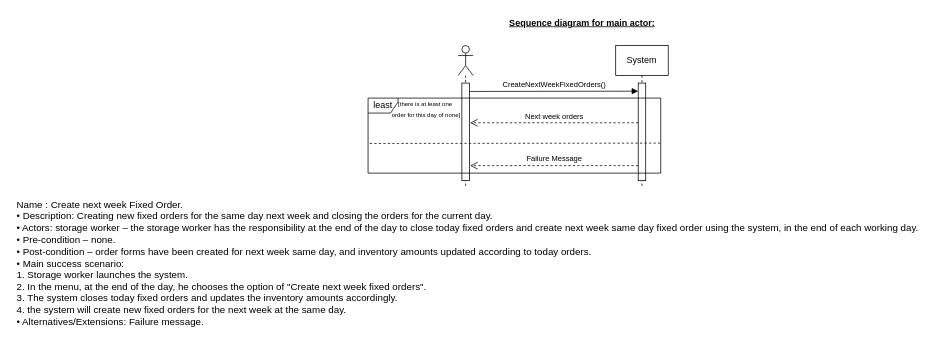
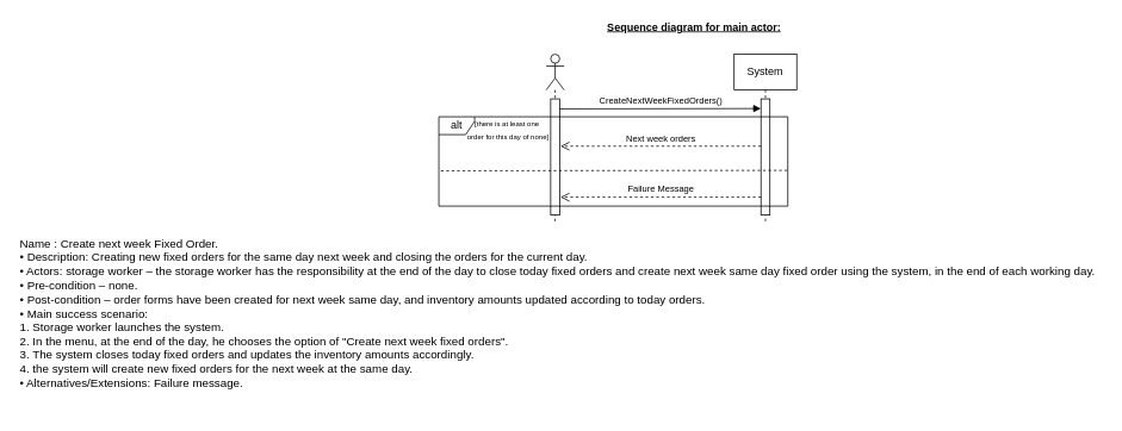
  <mxCell id="0" />
  <mxCell id="1" parent="0" />
  <mxCell id="2" value="&lt;div&gt;Name : Create next week Fixed Order.&lt;/div&gt;&lt;div&gt;• Description: Creating new fixed orders for the same day next week and closing the orders for the current day.&lt;/div&gt;&lt;div&gt;• Actors: storage worker – the storage worker has the responsibility at the end of the day to close today fixed orders and create next week same day fixed order using the system, in the end of each working day.&amp;nbsp;&lt;/div&gt;&lt;div&gt;• Pre-condition – none.&lt;/div&gt;&lt;div&gt;• Post-condition – order forms have been created for next week same day, and inventory amounts updated according to today orders.&lt;/div&gt;&lt;div&gt;• Main success scenario:&lt;/div&gt;&lt;div&gt;1. Storage worker launches the system.&lt;/div&gt;&lt;div&gt;2. In the menu, at the end of the day, he chooses the option of &quot;Create next week fixed orders&quot;.&lt;/div&gt;&lt;div&gt;3. The system closes today fixed orders and updates the inventory amounts accordingly.&lt;/div&gt;&lt;div&gt;4. the system will create new fixed orders for the next week at the same day.&lt;/div&gt;&lt;div&gt;&lt;span style=&quot;background-color: initial;&quot;&gt;• Alternatives/Extensions: Failure message.&lt;/span&gt;&lt;br&gt;&lt;/div&gt;" style="text;html=1;strokeColor=none;fillColor=none;align=left;verticalAlign=middle;whiteSpace=wrap;rounded=0;fontSize=13;" parent="1" vertex="1"><mxGeometry x="20" y="240" width="1212" height="220" as="geometry" /></mxCell>
  <mxCell id="3" value="&lt;u&gt;&lt;b&gt;Sequence diagram for main actor:&lt;/b&gt;&lt;/u&gt;" style="text;html=1;align=center;verticalAlign=middle;resizable=0;points=[];autosize=1;strokeColor=none;fillColor=none;fontSize=12;" parent="1" vertex="1"><mxGeometry x="670" y="20" width="210" height="20" as="geometry" /></mxCell>
  <mxCell id="4" value="" style="shape=umlLifeline;participant=umlActor;perimeter=lifelinePerimeter;whiteSpace=wrap;html=1;container=1;collapsible=0;recursiveResize=0;verticalAlign=top;spacingTop=36;outlineConnect=0;fontSize=12;" parent="1" vertex="1"><mxGeometry x="610" y="60" width="20" height="190" as="geometry" /></mxCell>
  <mxCell id="5" value="" style="html=1;points=[];perimeter=orthogonalPerimeter;fontSize=12;" parent="4" vertex="1"><mxGeometry x="5" y="50" width="10" height="130" as="geometry" /></mxCell>
  <mxCell id="6" value="System" style="shape=umlLifeline;perimeter=lifelinePerimeter;whiteSpace=wrap;html=1;container=1;collapsible=0;recursiveResize=0;outlineConnect=0;fontSize=12;" parent="1" vertex="1"><mxGeometry x="820" y="60" width="70" height="190" as="geometry" /></mxCell>
  <mxCell id="7" value="" style="html=1;points=[];perimeter=orthogonalPerimeter;fontSize=12;" parent="6" vertex="1"><mxGeometry x="30" y="50" width="10" height="130" as="geometry" /></mxCell>
- <mxCell id="8" value="least" style="shape=umlFrame;whiteSpace=wrap;html=1;width=40;height=20;" parent="6" vertex="1"><mxGeometry x="-330" y="70" width="390" height="100" as="geometry" /></mxCell>
+ <mxCell id="8" value="alt" style="shape=umlFrame;whiteSpace=wrap;html=1;width=40;height=20;" parent="6" vertex="1"><mxGeometry x="-330" y="70" width="390" height="100" as="geometry" /></mxCell>
  <mxCell id="9" value="" style="endArrow=none;dashed=1;html=1;rounded=0;exitX=0.006;exitY=0.605;exitDx=0;exitDy=0;exitPerimeter=0;" parent="6" source="8" edge="1"><mxGeometry width="50" height="50" relative="1" as="geometry"><mxPoint x="-100" y="300" as="sourcePoint" /><mxPoint x="60" y="130" as="targetPoint" /></mxGeometry></mxCell>
  <mxCell id="10" value="&lt;span style=&quot;font-size: 10px;&quot;&gt;Failure Message&lt;/span&gt;" style="html=1;verticalAlign=bottom;endArrow=open;dashed=1;endSize=8;rounded=0;fontSize=12;entryX=1.093;entryY=0.407;entryDx=0;entryDy=0;entryPerimeter=0;" parent="6" edge="1"><mxGeometry relative="1" as="geometry"><mxPoint x="30" y="160.0" as="sourcePoint" /><mxPoint x="-194.07" y="160.0" as="targetPoint" /></mxGeometry></mxCell>
  <mxCell id="11" value="&lt;font style=&quot;font-size: 10px;&quot;&gt;CreateNextWeekFixedOrders()&lt;/font&gt;" style="html=1;verticalAlign=bottom;endArrow=block;rounded=0;fontSize=12;exitX=0.992;exitY=0.086;exitDx=0;exitDy=0;exitPerimeter=0;entryX=-0.008;entryY=0.083;entryDx=0;entryDy=0;entryPerimeter=0;" parent="1" source="5" target="7" edge="1"><mxGeometry width="80" relative="1" as="geometry"><mxPoint x="810" y="140" as="sourcePoint" /><mxPoint x="850" y="123" as="targetPoint" /></mxGeometry></mxCell>
  <mxCell id="12" value="&lt;span style=&quot;font-size: 10px;&quot;&gt;Next week orders&lt;/span&gt;" style="html=1;verticalAlign=bottom;endArrow=open;dashed=1;endSize=8;rounded=0;fontSize=12;entryX=1.093;entryY=0.407;entryDx=0;entryDy=0;entryPerimeter=0;" parent="1" source="7" target="5" edge="1"><mxGeometry relative="1" as="geometry"><mxPoint x="810" y="140" as="sourcePoint" /><mxPoint x="630" y="140" as="targetPoint" /></mxGeometry></mxCell>
  <mxCell id="13" value="&lt;font style=&quot;font-size: 8px;&quot;&gt;[there is at least one&lt;br&gt;&amp;nbsp;order for this day of none]&lt;/font&gt;" style="text;html=1;align=center;verticalAlign=middle;resizable=0;points=[];autosize=1;strokeColor=none;fillColor=none;" vertex="1" parent="1"><mxGeometry x="511" y="124" width="110" height="40" as="geometry" /></mxCell>
